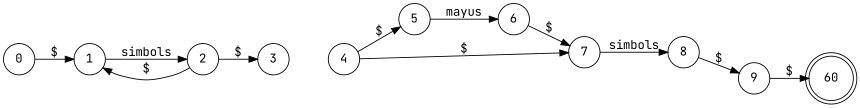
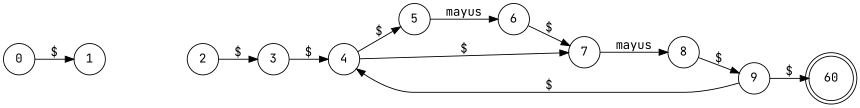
  digraph {
    fontname="JetBrains Mono"
    rankdir=LR
    node [fontname="JetBrains Mono" shape=circle]
    edge [fontname="JetBrains Mono"]
    0
    1
    2
    3
    4
    5
    7
    6
    8
    9
    n11 [label=60 shape=doublecircle]
    0 -> 1 [label="$"]
-   1 -> 2 [label=simbols]
-   2 -> 1 [label="$"]
    2 -> 3 [label="$"]
+   3 -> 4 [label="$"]
    4 -> 5 [label="$"]
    4 -> 7 [label="$"]
    5 -> 6 [label=mayus]
-   7 -> 8 [label=simbols]
+   7 -> 8 [label=mayus]
    6 -> 7 [label="$"]
    8 -> 9 [label="$"]
+   9 -> 4 [label="$"]
    9 -> n11 [label="$"]
  }
